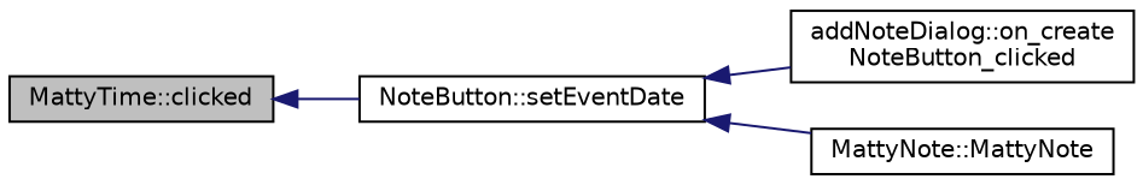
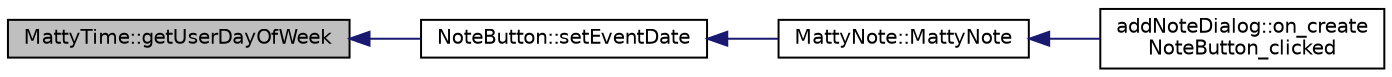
  digraph {
    rankdir=LR
    node [color=black fillcolor=white fontname=Helvetica fontsize=10 shape=record style=filled]
    edge [color=midnightblue dir=back fontname=Helvetica fontsize=10 labelfontname=Helvetica labelfontsize=10 style=solid]
-   n1 [fillcolor=grey75 fontcolor=black height=0.2 label="MattyTime::clicked" width=0.4]
+   n1 [fillcolor=grey75 fontcolor=black height=0.2 label="MattyTime::getUserDayOfWeek" width=0.4]
    n2 [height=0.2 label="NoteButton::setEventDate" width=0.4]
    n3 [height=0.2 label="addNoteDialog::on_create\lNoteButton_clicked" width=0.4]
    n4 [height=0.2 label="MattyNote::MattyNote" width=0.4]
    n1 -> n2
-   n2 -> n3
+   n4 -> n3
    n2 -> n4
  }
